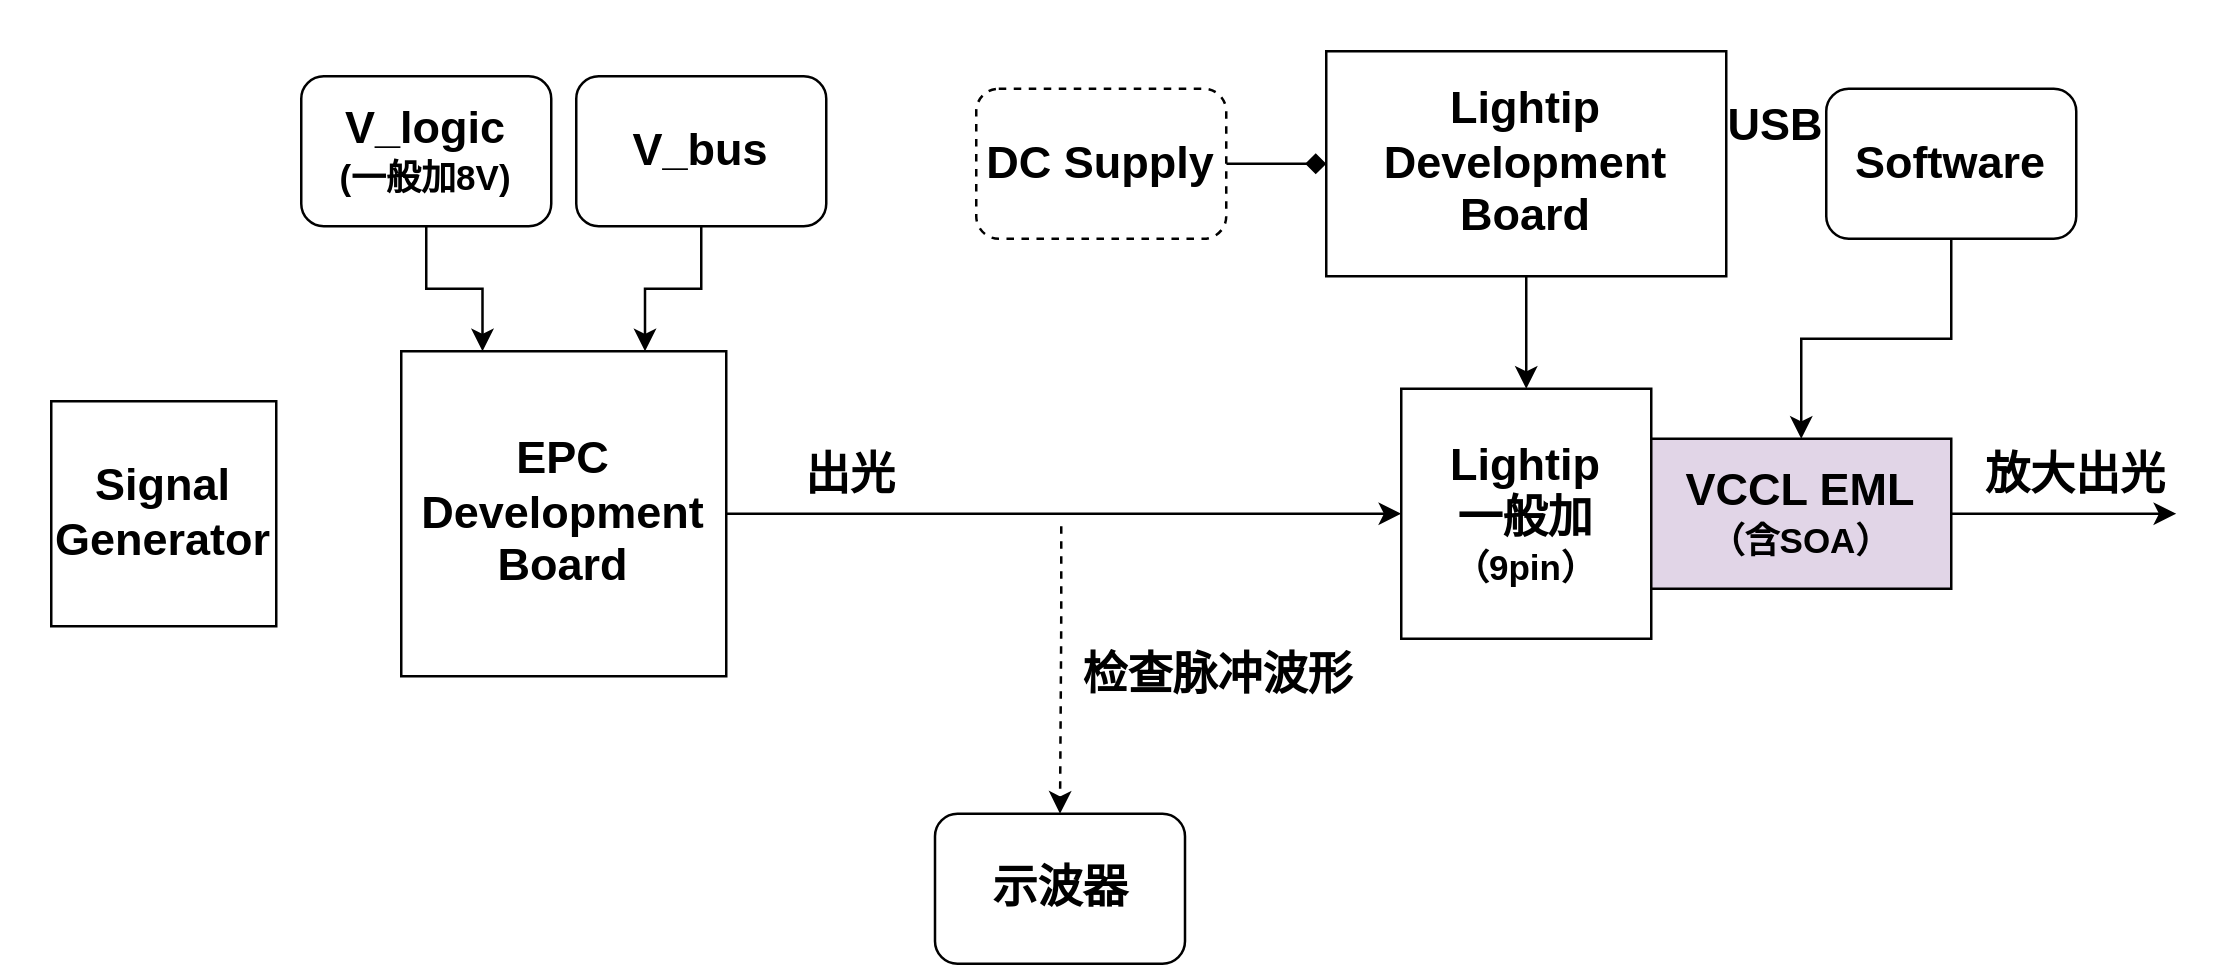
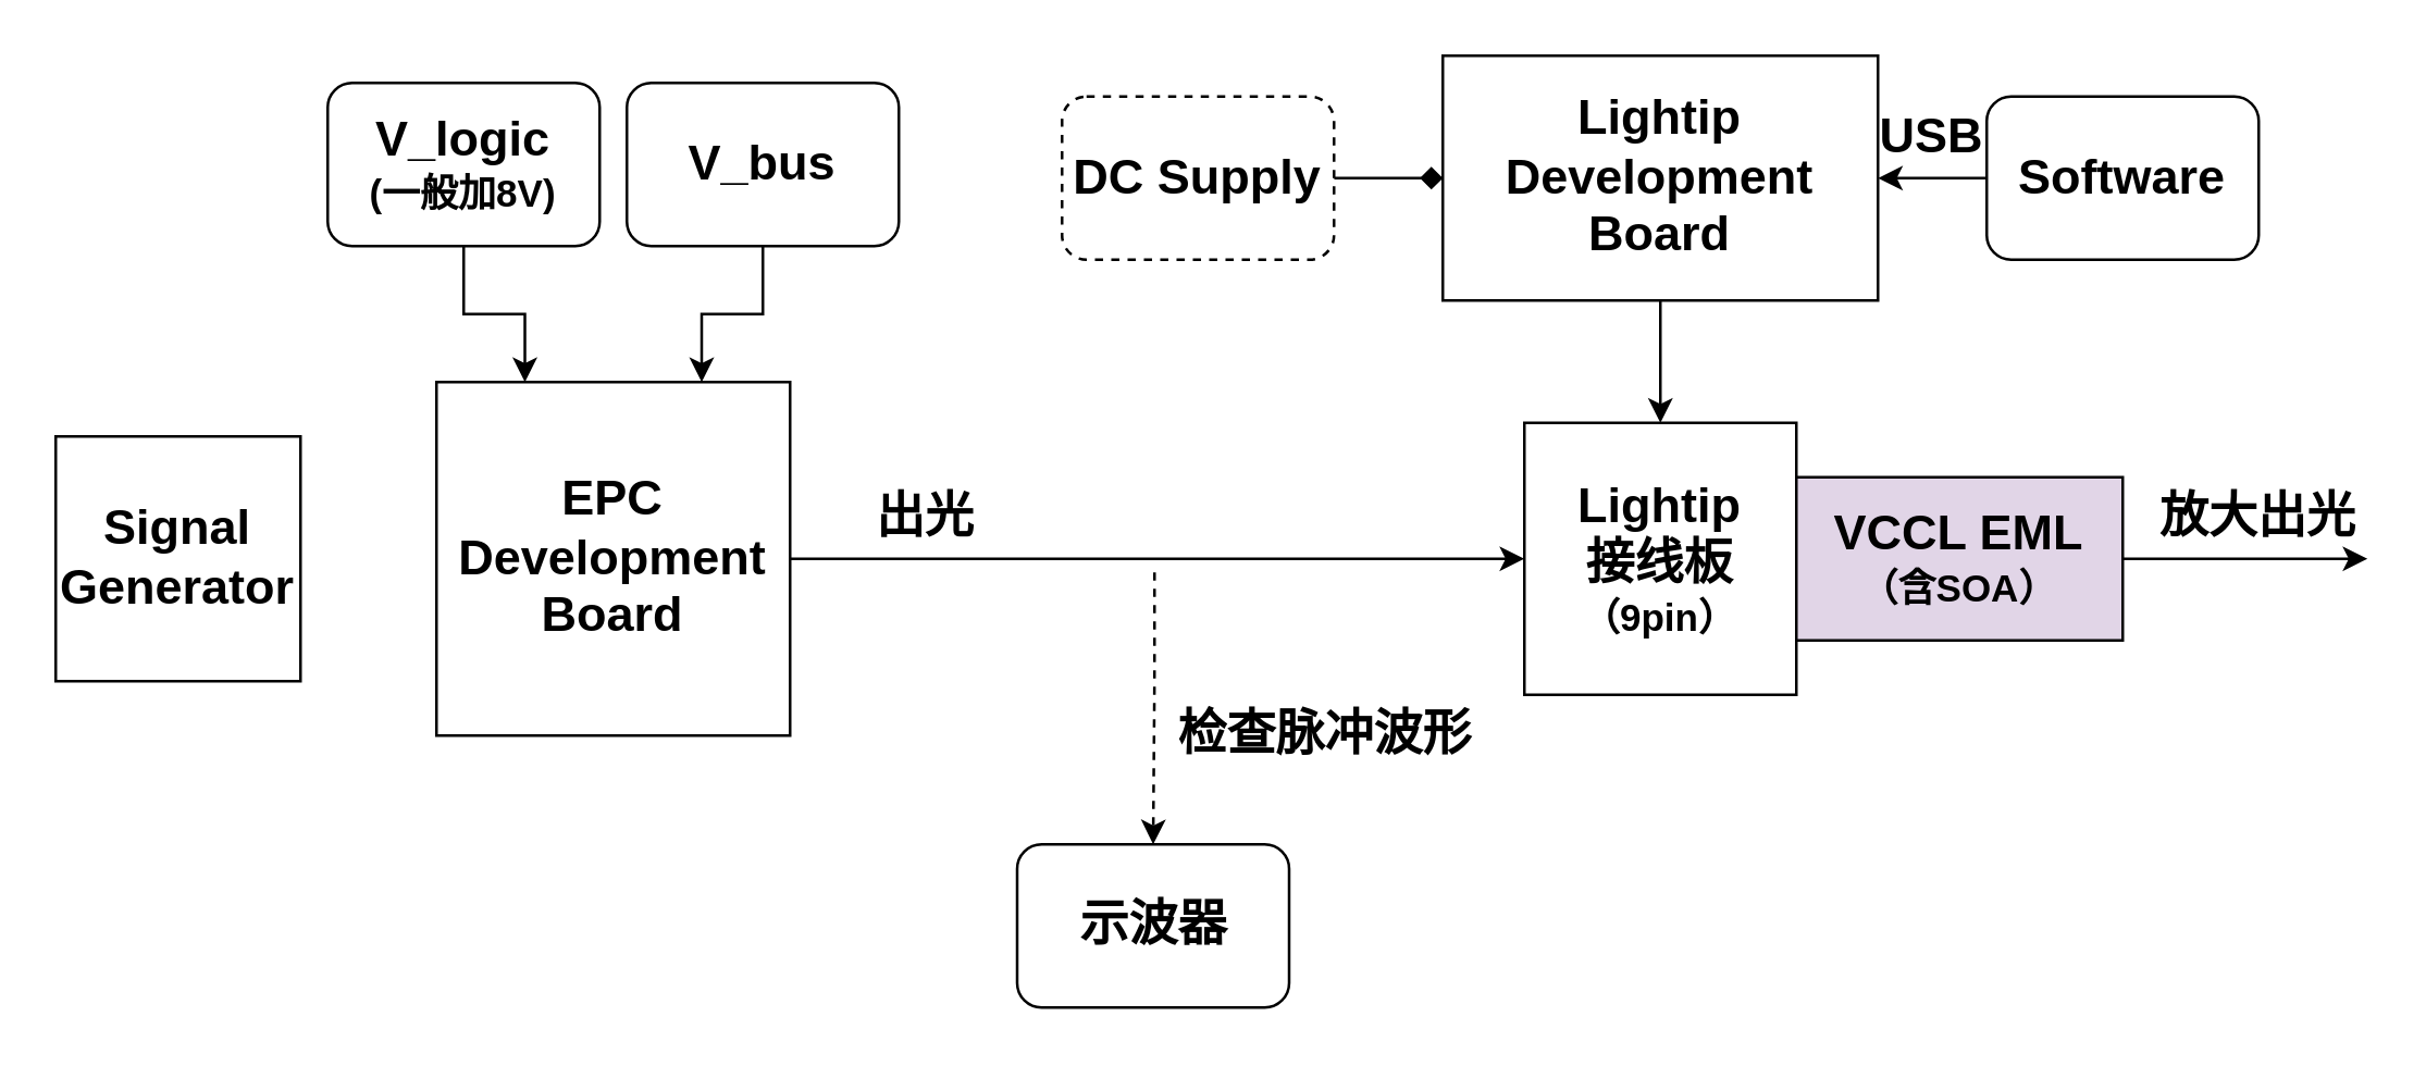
  <mxCell id="0" />
  <mxCell id="1" parent="0" />
  <mxCell id="2" value="&lt;font style=&quot;font-size: 18px&quot;&gt;&lt;b&gt;Signal Generator&lt;/b&gt;&lt;/font&gt;" style="whiteSpace=wrap;html=1;aspect=fixed;" parent="1" vertex="1"><mxGeometry x="20" y="160" width="90" height="90" as="geometry" /></mxCell>
  <mxCell id="3" style="edgeStyle=orthogonalEdgeStyle;rounded=0;orthogonalLoop=1;jettySize=auto;html=1;entryX=0;entryY=0.5;entryDx=0;entryDy=0;" parent="1" source="4" target="9" edge="1"><mxGeometry relative="1" as="geometry" /></mxCell>
  <mxCell id="4" value="&lt;font style=&quot;font-size: 18px&quot;&gt;&lt;b&gt;EPC Development Board&lt;br&gt;&lt;/b&gt;&lt;/font&gt;" style="whiteSpace=wrap;html=1;aspect=fixed;" parent="1" vertex="1"><mxGeometry x="160" y="140" width="130" height="130" as="geometry" /></mxCell>
  <mxCell id="5" style="edgeStyle=orthogonalEdgeStyle;rounded=0;orthogonalLoop=1;jettySize=auto;html=1;entryX=0.25;entryY=0;entryDx=0;entryDy=0;" parent="1" source="6" target="4" edge="1"><mxGeometry relative="1" as="geometry" /></mxCell>
  <mxCell id="6" value="&lt;font&gt;&lt;b&gt;&lt;span style=&quot;font-size: 18px&quot;&gt;V_logic&lt;/span&gt;&lt;br&gt;&lt;font style=&quot;font-size: 14px&quot;&gt;(一般加8V)&lt;/font&gt;&lt;br&gt;&lt;/b&gt;&lt;/font&gt;" style="rounded=1;whiteSpace=wrap;html=1;" parent="1" vertex="1"><mxGeometry x="120" y="30" width="100" height="60" as="geometry" /></mxCell>
  <mxCell id="7" style="edgeStyle=orthogonalEdgeStyle;rounded=0;orthogonalLoop=1;jettySize=auto;html=1;entryX=0.75;entryY=0;entryDx=0;entryDy=0;" parent="1" source="8" target="4" edge="1"><mxGeometry relative="1" as="geometry" /></mxCell>
  <mxCell id="8" value="&lt;font style=&quot;font-size: 18px&quot;&gt;&lt;b&gt;V_bus&lt;br&gt;&lt;/b&gt;&lt;/font&gt;" style="rounded=1;whiteSpace=wrap;html=1;" parent="1" vertex="1"><mxGeometry x="230" y="30" width="100" height="60" as="geometry" /></mxCell>
- <mxCell id="9" value="&lt;font&gt;&lt;b&gt;&lt;span style=&quot;font-size: 18px&quot;&gt;Lightip&lt;/span&gt;&lt;br&gt;&lt;span style=&quot;font-size: 18px&quot;&gt;一般加&lt;/span&gt;&lt;br&gt;&lt;font style=&quot;font-size: 14px&quot;&gt;（9pin）&lt;/font&gt;&lt;br&gt;&lt;/b&gt;&lt;/font&gt;" style="whiteSpace=wrap;html=1;aspect=fixed;" parent="1" vertex="1"><mxGeometry x="560" y="155" width="100" height="100" as="geometry" /></mxCell>
- <mxCell id="10" value="&lt;font style=&quot;font-size: 18px&quot;&gt;&lt;b&gt;示波器&lt;br&gt;&lt;/b&gt;&lt;/font&gt;" style="rounded=1;whiteSpace=wrap;html=1;" parent="1" vertex="1"><mxGeometry x="373.5" y="325" width="100" height="60" as="geometry" /></mxCell>
+ <mxCell id="9" value="&lt;font&gt;&lt;b&gt;&lt;span style=&quot;font-size: 18px&quot;&gt;Lightip&lt;/span&gt;&lt;br&gt;&lt;span style=&quot;font-size: 18px&quot;&gt;接线板&lt;/span&gt;&lt;br&gt;&lt;font style=&quot;font-size: 14px&quot;&gt;（9pin）&lt;/font&gt;&lt;br&gt;&lt;/b&gt;&lt;/font&gt;" style="whiteSpace=wrap;html=1;aspect=fixed;" parent="1" vertex="1"><mxGeometry x="560" y="155" width="100" height="100" as="geometry" /></mxCell>
+ <mxCell id="10" value="&lt;font style=&quot;font-size: 18px&quot;&gt;&lt;b&gt;示波器&lt;br&gt;&lt;/b&gt;&lt;/font&gt;" style="rounded=1;whiteSpace=wrap;html=1;" parent="1" vertex="1"><mxGeometry x="373.5" y="310" width="100" height="60" as="geometry" /></mxCell>
  <mxCell id="11" value="&lt;b&gt;&lt;font&gt;&lt;span style=&quot;font-size: 18px&quot;&gt;VCCL EML&lt;/span&gt;&lt;br&gt;&lt;font style=&quot;font-size: 14px&quot;&gt;（含SOA）&lt;/font&gt;&lt;/font&gt;&lt;/b&gt;" style="rounded=0;whiteSpace=wrap;html=1;fillColor=#e1d5e7;" parent="1" vertex="1"><mxGeometry x="660" y="175" width="120" height="60" as="geometry" /></mxCell>
  <mxCell id="12" style="edgeStyle=orthogonalEdgeStyle;rounded=0;orthogonalLoop=1;jettySize=auto;html=1;entryX=0.5;entryY=0;entryDx=0;entryDy=0;" parent="1" source="13" target="9" edge="1"><mxGeometry relative="1" as="geometry" /></mxCell>
  <mxCell id="13" value="&lt;b style=&quot;font-size: 18px&quot;&gt;Lightip&lt;br&gt;Development Board&lt;/b&gt;" style="rounded=0;whiteSpace=wrap;html=1;" parent="1" vertex="1"><mxGeometry x="530" y="20" width="160" height="90" as="geometry" /></mxCell>
  <mxCell id="14" style="edgeStyle=orthogonalEdgeStyle;rounded=0;orthogonalLoop=1;jettySize=auto;html=1;endArrow=diamond;" parent="1" source="15" target="13" edge="1"><mxGeometry relative="1" as="geometry" /></mxCell>
  <mxCell id="15" value="&lt;font style=&quot;font-size: 18px&quot;&gt;&lt;b&gt;DC Supply&lt;br&gt;&lt;/b&gt;&lt;/font&gt;" style="rounded=1;whiteSpace=wrap;html=1;dashed=1;" parent="1" vertex="1"><mxGeometry x="390" y="35" width="100" height="60" as="geometry" /></mxCell>
- <mxCell id="16" style="edgeStyle=orthogonalEdgeStyle;rounded=0;orthogonalLoop=1;jettySize=auto;html=1;" parent="1" source="17" target="11" edge="1"><mxGeometry relative="1" as="geometry" /></mxCell>
+ <mxCell id="16" style="edgeStyle=orthogonalEdgeStyle;rounded=0;orthogonalLoop=1;jettySize=auto;html=1;entryX=1;entryY=0.5;entryDx=0;entryDy=0;" parent="1" source="17" target="13" edge="1"><mxGeometry relative="1" as="geometry" /></mxCell>
  <mxCell id="17" value="&lt;font style=&quot;font-size: 18px&quot;&gt;&lt;b&gt;Software&lt;br&gt;&lt;/b&gt;&lt;/font&gt;" style="rounded=1;whiteSpace=wrap;html=1;" parent="1" vertex="1"><mxGeometry x="730" y="35" width="100" height="60" as="geometry" /></mxCell>
  <mxCell id="18" value="" style="endArrow=classic;html=1;entryX=0.5;entryY=0;entryDx=0;entryDy=0;dashed=1;" parent="1" target="10" edge="1"><mxGeometry width="50" height="50" relative="1" as="geometry"><mxPoint x="424" y="210" as="sourcePoint" /><mxPoint x="449.5" y="180" as="targetPoint" /><Array as="points"><mxPoint x="424" y="250" /></Array></mxGeometry></mxCell>
  <mxCell id="19" value="&lt;span style=&quot;font-size: 18px&quot;&gt;&lt;b&gt;出光&lt;/b&gt;&lt;/span&gt;" style="text;html=1;strokeColor=none;fillColor=none;align=center;verticalAlign=middle;whiteSpace=wrap;rounded=0;" parent="1" vertex="1"><mxGeometry x="320" y="180" width="40" height="20" as="geometry" /></mxCell>
  <mxCell id="20" value="&lt;span style=&quot;font-size: 18px&quot;&gt;&lt;b&gt;检查脉冲波形&lt;/b&gt;&lt;/span&gt;" style="text;html=1;strokeColor=none;fillColor=none;align=center;verticalAlign=middle;whiteSpace=wrap;rounded=0;" parent="1" vertex="1"><mxGeometry x="430" y="260" width="114" height="20" as="geometry" /></mxCell>
  <mxCell id="21" value="&lt;span style=&quot;font-size: 18px&quot;&gt;&lt;b&gt;USB&lt;/b&gt;&lt;/span&gt;" style="text;html=1;strokeColor=none;fillColor=none;align=center;verticalAlign=middle;whiteSpace=wrap;rounded=0;" parent="1" vertex="1"><mxGeometry x="690" y="40" width="40" height="20" as="geometry" /></mxCell>
  <mxCell id="22" value="&lt;span style=&quot;font-size: 18px&quot;&gt;&lt;b&gt;放大出光&lt;/b&gt;&lt;/span&gt;" style="text;html=1;strokeColor=none;fillColor=none;align=center;verticalAlign=middle;whiteSpace=wrap;rounded=0;" parent="1" vertex="1"><mxGeometry x="790" y="180" width="80" height="20" as="geometry" /></mxCell>
  <mxCell id="23" value="" style="endArrow=classic;html=1;exitX=1;exitY=0.5;exitDx=0;exitDy=0;" parent="1" source="11" edge="1"><mxGeometry width="50" height="50" relative="1" as="geometry"><mxPoint x="710" y="210" as="sourcePoint" /><mxPoint x="870" y="205" as="targetPoint" /></mxGeometry></mxCell>
